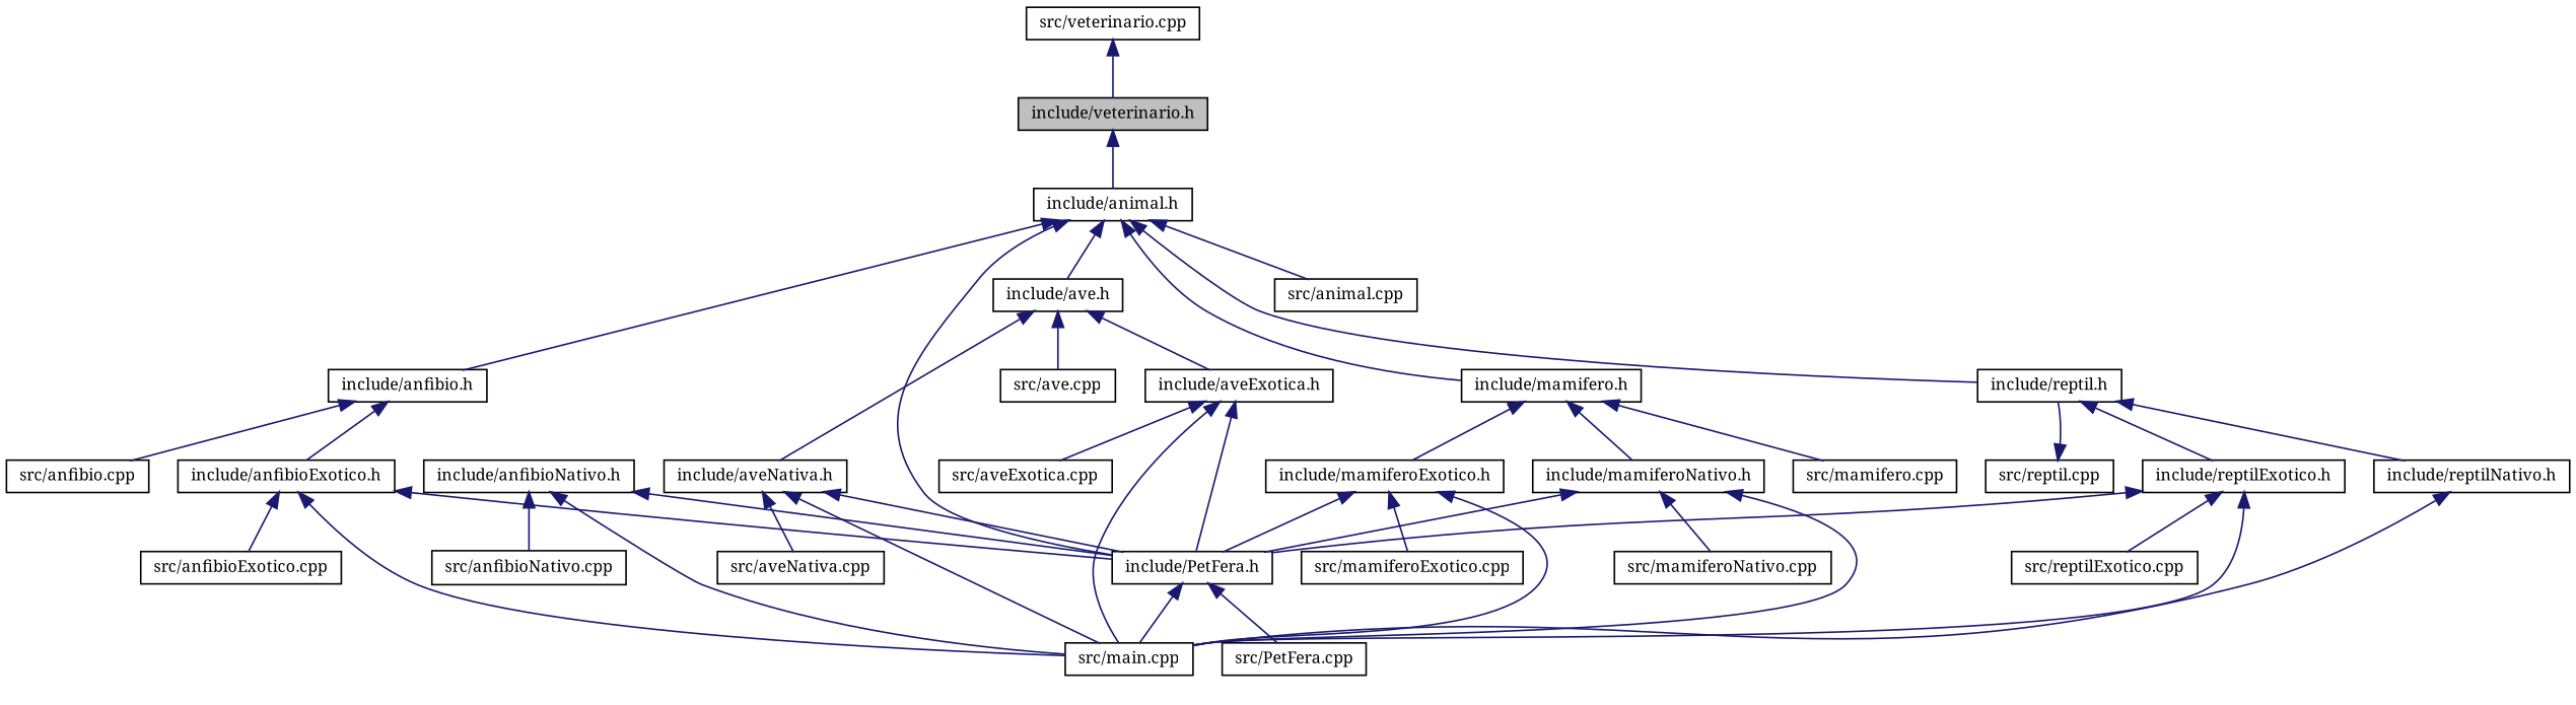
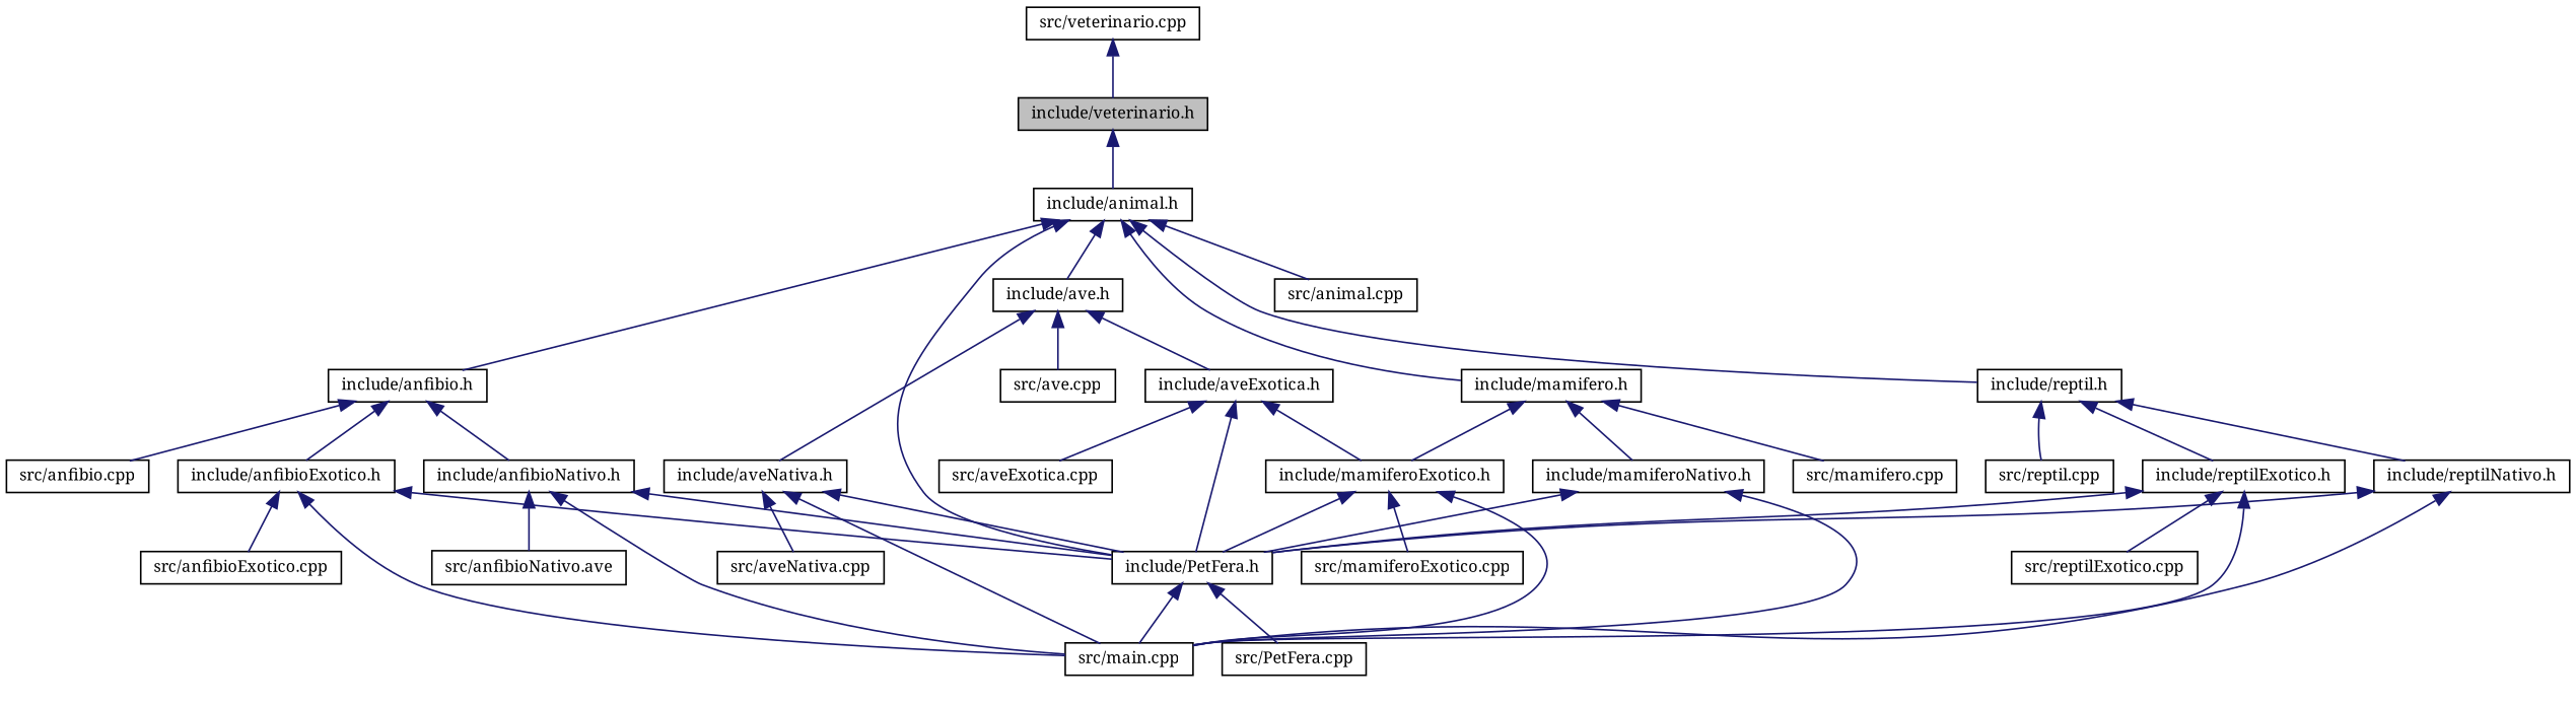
  digraph {
    fontname="Noto Serif"
    node [color=black fillcolor=white fontname="Noto Serif" fontsize=10 shape=record style=filled]
    edge [color=midnightblue dir=back fontname="Noto Serif" fontsize=10 labelfontname=Helvetica labelfontsize=10 style=solid]
    n1 [fillcolor=grey75 fontcolor=black height=0.2 label="include/veterinario.h" width=0.4]
    n2 [height=0.2 label="include/animal.h" width=0.4]
    n3 [height=0.2 label="include/anfibio.h" width=0.4]
    n4 [height=0.2 label="include/PetFera.h" width=0.4]
    n5 [height=0.2 label="include/ave.h" width=0.4]
    n6 [height=0.2 label="include/mamifero.h" width=0.4]
    n7 [height=0.2 label="include/reptil.h" width=0.4]
    n8 [height=0.2 label="src/animal.cpp" width=0.4]
    n9 [height=0.2 label="src/veterinario.cpp" width=0.4]
    n10 [height=0.2 label="include/anfibioExotico.h" width=0.4]
    n11 [height=0.2 label="include/anfibioNativo.h" width=0.4]
    n12 [height=0.2 label="src/anfibio.cpp" width=0.4]
    n13 [height=0.2 label="src/main.cpp" width=0.4]
    n14 [height=0.2 label="src/PetFera.cpp" width=0.4]
    n15 [height=0.2 label="include/aveExotica.h" width=0.4]
    n16 [height=0.2 label="include/aveNativa.h" width=0.4]
    n17 [height=0.2 label="src/ave.cpp" width=0.4]
    n18 [height=0.2 label="include/mamiferoExotico.h" width=0.4]
    n19 [height=0.2 label="include/mamiferoNativo.h" width=0.4]
    n20 [height=0.2 label="src/mamifero.cpp" width=0.4]
    n21 [height=0.2 label="include/reptilExotico.h" width=0.4]
    n22 [height=0.2 label="include/reptilNativo.h" width=0.4]
    n23 [height=0.2 label="src/reptil.cpp" width=0.4]
    n24 [height=0.2 label="src/anfibioExotico.cpp" width=0.4]
-   n25 [height=0.2 label="src/anfibioNativo.cpp" width=0.4]
+   n25 [height=0.2 label="src/anfibioNativo.ave" width=0.4]
    n26 [height=0.2 label="src/aveExotica.cpp" width=0.4]
    n27 [height=0.2 label="src/aveNativa.cpp" width=0.4]
    n28 [height=0.2 label="src/mamiferoExotico.cpp" width=0.4]
-   n29 [height=0.2 label="src/mamiferoNativo.cpp" width=0.4]
    n30 [height=0.2 label="src/reptilExotico.cpp" width=0.4]
    n1 -> n2
    n2 -> n3
    n2 -> n4
    n2 -> n5
    n2 -> n6
    n2 -> n7
    n2 -> n8
    n3 -> n10
+   n3 -> n11
    n3 -> n12
    n4 -> n13
    n4 -> n14
    n5 -> n15
    n5 -> n16
    n5 -> n17
    n6 -> n18
    n6 -> n19
    n6 -> n20
    n7 -> n21
    n7 -> n22
-   n23 -> n7
+   n7 -> n23
    n9 -> n1
    n10 -> n4
    n10 -> n13
    n10 -> n24
    n11 -> n4
    n11 -> n13
    n11 -> n25
    n15 -> n4
-   n15 -> n13
+   n15 -> n18
    n15 -> n26
    n16 -> n4
    n16 -> n13
    n16 -> n27
    n18 -> n4
    n18 -> n13
    n18 -> n28
    n19 -> n4
    n19 -> n13
-   n19 -> n29
    n21 -> n4
    n21 -> n13
    n21 -> n30
+   n22 -> n4
    n22 -> n13
  }
